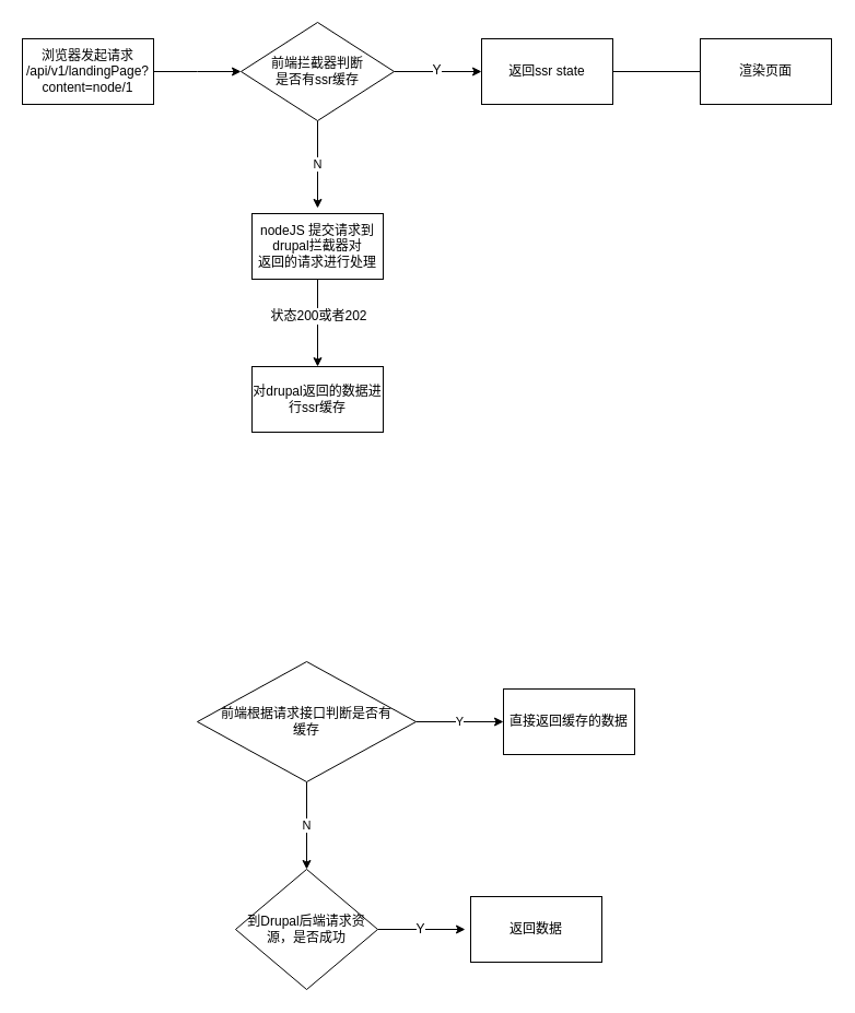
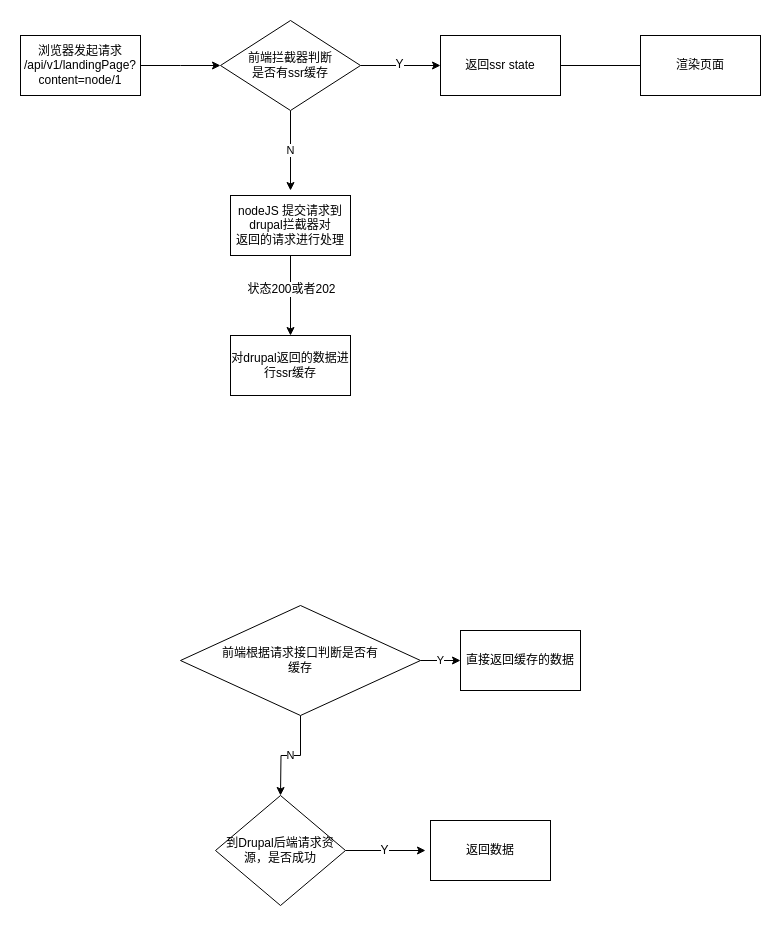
  <mxCell id="0" />
  <mxCell id="1" parent="0" />
  <mxCell id="2" value="" style="edgeStyle=orthogonalEdgeStyle;rounded=0;orthogonalLoop=1;jettySize=auto;html=1;" parent="1" source="3" edge="1"><mxGeometry relative="1" as="geometry"><mxPoint x="220" y="65" as="targetPoint" /></mxGeometry></mxCell>
  <mxCell id="3" value="浏览器发起请求&lt;br&gt;/api/v1/landingPage?content=node/1" style="whiteSpace=wrap;html=1;rounded=0;" parent="1" vertex="1"><mxGeometry x="20" y="35" width="120" height="60" as="geometry" /></mxCell>
  <mxCell id="4" value="" style="edgeStyle=orthogonalEdgeStyle;rounded=0;orthogonalLoop=1;jettySize=auto;html=1;" parent="1" source="7" edge="1"><mxGeometry relative="1" as="geometry"><mxPoint x="440" y="65" as="targetPoint" /></mxGeometry></mxCell>
  <mxCell id="5" value="Y" style="text;html=1;resizable=0;points=[];align=center;verticalAlign=middle;labelBackgroundColor=#ffffff;" parent="4" vertex="1" connectable="0"><mxGeometry x="-0.067" y="2" relative="1" as="geometry"><mxPoint as="offset" /></mxGeometry></mxCell>
  <mxCell id="6" value="N" style="edgeStyle=orthogonalEdgeStyle;rounded=0;orthogonalLoop=1;jettySize=auto;html=1;" parent="1" source="7" edge="1"><mxGeometry relative="1" as="geometry"><mxPoint x="290" y="190" as="targetPoint" /></mxGeometry></mxCell>
  <mxCell id="7" value="前端拦截器判断&lt;br&gt;是否有ssr缓存" style="rhombus;whiteSpace=wrap;html=1;" parent="1" vertex="1"><mxGeometry x="220" y="20" width="140" height="90" as="geometry" /></mxCell>
  <mxCell id="8" value="" style="edgeStyle=orthogonalEdgeStyle;rounded=0;orthogonalLoop=1;jettySize=auto;html=1;endArrow=none;" parent="1" source="9" target="10" edge="1"><mxGeometry relative="1" as="geometry" /></mxCell>
  <mxCell id="9" value="返回ssr state" style="rounded=0;whiteSpace=wrap;html=1;" parent="1" vertex="1"><mxGeometry x="440" y="35" width="120" height="60" as="geometry" /></mxCell>
  <mxCell id="10" value="渲染页面" style="rounded=0;whiteSpace=wrap;html=1;" parent="1" vertex="1"><mxGeometry x="640" y="35" width="120" height="60" as="geometry" /></mxCell>
  <mxCell id="11" value="" style="edgeStyle=orthogonalEdgeStyle;rounded=0;orthogonalLoop=1;jettySize=auto;html=1;" parent="1" source="13" edge="1"><mxGeometry relative="1" as="geometry"><mxPoint x="290" y="335" as="targetPoint" /></mxGeometry></mxCell>
  <mxCell id="12" value="状态200或者202" style="text;html=1;resizable=0;points=[];align=center;verticalAlign=middle;labelBackgroundColor=#ffffff;" parent="11" vertex="1" connectable="0"><mxGeometry x="-0.176" relative="1" as="geometry"><mxPoint as="offset" /></mxGeometry></mxCell>
  <mxCell id="13" value="nodeJS 提交请求到drupal拦截器对&lt;br&gt;返回的请求进行处理" style="rounded=0;whiteSpace=wrap;html=1;" parent="1" vertex="1"><mxGeometry x="230" y="195" width="120" height="60" as="geometry" /></mxCell>
  <mxCell id="14" value="Y" style="edgeStyle=orthogonalEdgeStyle;rounded=0;orthogonalLoop=1;jettySize=auto;html=1;" parent="1" source="16" edge="1"><mxGeometry relative="1" as="geometry"><mxPoint x="460" y="660" as="targetPoint" /></mxGeometry></mxCell>
  <mxCell id="15" value="N" style="edgeStyle=orthogonalEdgeStyle;rounded=0;orthogonalLoop=1;jettySize=auto;html=1;" parent="1" source="16" edge="1"><mxGeometry relative="1" as="geometry"><mxPoint x="280" y="795" as="targetPoint" /></mxGeometry></mxCell>
- <mxCell id="16" value="前端根据请求接口判断是否有&lt;br&gt;缓存" style="rhombus;whiteSpace=wrap;html=1;" parent="1" vertex="1"><mxGeometry x="180" y="605" width="200" height="110" as="geometry" /></mxCell>
+ <mxCell id="16" value="前端根据请求接口判断是否有&lt;br&gt;缓存" style="rhombus;whiteSpace=wrap;html=1;" parent="1" vertex="1"><mxGeometry x="180" y="605" width="240" height="110" as="geometry" /></mxCell>
  <mxCell id="17" value="直接返回缓存的数据" style="rounded=0;whiteSpace=wrap;html=1;" parent="1" vertex="1"><mxGeometry x="460" y="630" width="120" height="60" as="geometry" /></mxCell>
  <mxCell id="18" value="" style="edgeStyle=orthogonalEdgeStyle;rounded=0;orthogonalLoop=1;jettySize=auto;html=1;" parent="1" source="20" edge="1"><mxGeometry relative="1" as="geometry"><mxPoint x="425" y="850" as="targetPoint" /></mxGeometry></mxCell>
  <mxCell id="19" value="Y" style="text;html=1;resizable=0;points=[];align=center;verticalAlign=middle;labelBackgroundColor=#ffffff;" parent="18" vertex="1" connectable="0"><mxGeometry x="-0.067" y="1" relative="1" as="geometry"><mxPoint as="offset" /></mxGeometry></mxCell>
  <mxCell id="20" value="&lt;span style=&quot;white-space: normal&quot;&gt;到Drupal后端请求资源，是否成功&lt;/span&gt;" style="rhombus;whiteSpace=wrap;html=1;" parent="1" vertex="1"><mxGeometry x="215" y="795" width="130" height="110" as="geometry" /></mxCell>
  <mxCell id="21" value="返回数据" style="rounded=0;whiteSpace=wrap;html=1;" parent="1" vertex="1"><mxGeometry x="430" y="820" width="120" height="60" as="geometry" /></mxCell>
  <mxCell id="22" value="对drupal返回的数据进行ssr缓存" style="rounded=0;whiteSpace=wrap;html=1;" parent="1" vertex="1"><mxGeometry x="230" y="335" width="120" height="60" as="geometry" /></mxCell>
